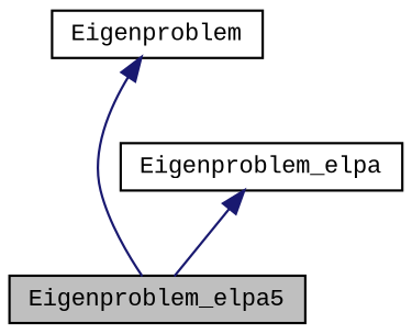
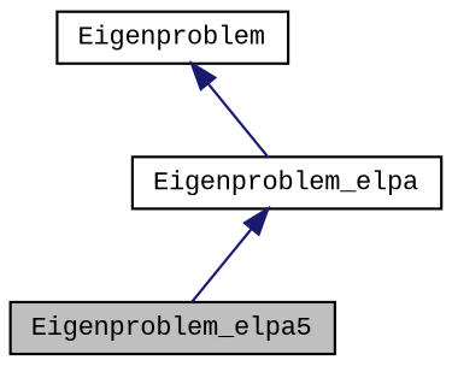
  digraph {
    fontname="Liberation Mono"
    node [color=black fillcolor=white fontname="Liberation Mono" fontsize=10 shape=record style=filled]
    edge [color=midnightblue dir=back fontname="Liberation Mono" fontsize=10 labelfontname=Helvetica labelfontsize=10 style=solid]
    n1 [fillcolor=grey75 fontcolor=black height=0.2 label=Eigenproblem_elpa5 width=0.4]
    n2 [height=0.2 label=Eigenproblem_elpa width=0.4]
    n3 [height=0.2 label=Eigenproblem width=0.4]
    n2 -> n1
-   n3 -> n1
+   n3 -> n2
  }
